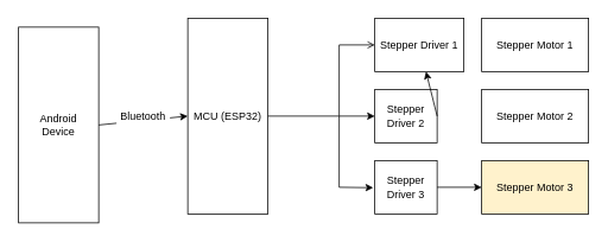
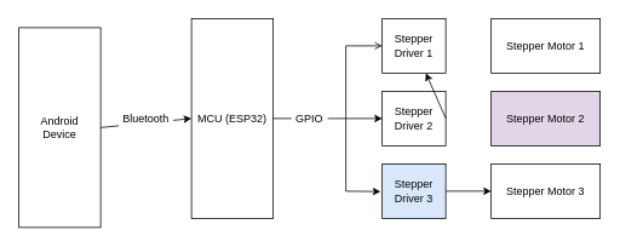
  <mxCell id="0" />
  <mxCell id="1" parent="0" />
- <mxCell id="2" value="Stepper Driver 1" style="rounded=0;whiteSpace=wrap;html=1;" parent="1" vertex="1"><mxGeometry x="420" y="20" width="100" height="60" as="geometry" /></mxCell>
+ <mxCell id="2" value="Stepper Driver 1" style="rounded=0;whiteSpace=wrap;html=1;" parent="1" vertex="1"><mxGeometry x="420" y="20" width="70" height="60" as="geometry" /></mxCell>
  <mxCell id="3" value="Stepper Driver 2" style="rounded=0;whiteSpace=wrap;html=1;" parent="1" vertex="1"><mxGeometry x="420" y="100" width="70" height="60" as="geometry" /></mxCell>
- <mxCell id="4" value="Stepper Driver 3" style="rounded=0;whiteSpace=wrap;html=1;" parent="1" vertex="1"><mxGeometry x="420" y="180" width="70" height="60" as="geometry" /></mxCell>
+ <mxCell id="4" value="Stepper Driver 3" style="rounded=0;whiteSpace=wrap;html=1;fillColor=#dae8fc;" parent="1" vertex="1"><mxGeometry x="420" y="180" width="70" height="60" as="geometry" /></mxCell>
  <mxCell id="5" value="Stepper Motor 1" style="rounded=0;whiteSpace=wrap;html=1;" parent="1" vertex="1"><mxGeometry x="540" y="20" width="120" height="60" as="geometry" /></mxCell>
- <mxCell id="6" value="Stepper Motor 2" style="rounded=0;whiteSpace=wrap;html=1;" parent="1" vertex="1"><mxGeometry x="540" y="100" width="120" height="60" as="geometry" /></mxCell>
- <mxCell id="7" value="Stepper Motor 3" style="rounded=0;whiteSpace=wrap;html=1;fillColor=#fff2cc;" parent="1" vertex="1"><mxGeometry x="540" y="180" width="120" height="60" as="geometry" /></mxCell>
+ <mxCell id="6" value="Stepper Motor 2" style="rounded=0;whiteSpace=wrap;html=1;fillColor=#e1d5e7;" parent="1" vertex="1"><mxGeometry x="540" y="100" width="120" height="60" as="geometry" /></mxCell>
+ <mxCell id="7" value="Stepper Motor 3" style="rounded=0;whiteSpace=wrap;html=1;" parent="1" vertex="1"><mxGeometry x="540" y="180" width="120" height="60" as="geometry" /></mxCell>
  <mxCell id="8" value="MCU (ESP32)" style="rounded=0;whiteSpace=wrap;html=1;" parent="1" vertex="1"><mxGeometry x="210" y="20" width="90" height="220" as="geometry" /></mxCell>
  <mxCell id="9" value="Android&lt;br&gt;Device" style="rounded=0;whiteSpace=wrap;html=1;" vertex="1" parent="1"><mxGeometry x="20" y="30" width="90" height="220" as="geometry" /></mxCell>
  <mxCell id="10" value="" style="endArrow=open;html=1;rounded=0;entryX=0;entryY=0.5;entryDx=0;entryDy=0;exitX=1;exitY=0.5;exitDx=0;exitDy=0;" edge="1" parent="1" source="8" target="2"><mxGeometry width="50" height="50" relative="1" as="geometry"><mxPoint x="290" y="220" as="sourcePoint" /><mxPoint x="340" y="170" as="targetPoint" /><Array as="points"><mxPoint x="380" y="130" /><mxPoint x="380" y="50" /></Array></mxGeometry></mxCell>
  <mxCell id="11" value="" style="endArrow=classic;html=1;rounded=0;entryX=0;entryY=0.5;entryDx=0;entryDy=0;" edge="1" parent="1" target="3"><mxGeometry width="50" height="50" relative="1" as="geometry"><mxPoint x="380" y="130" as="sourcePoint" /><mxPoint x="340" y="160" as="targetPoint" /></mxGeometry></mxCell>
+ <mxCell id="12" value="GPIO" style="text;html=1;strokeColor=none;fillColor=default;align=center;verticalAlign=middle;whiteSpace=wrap;rounded=0;" vertex="1" parent="1"><mxGeometry x="320" y="117.5" width="40" height="25" as="geometry" /></mxCell>
  <mxCell id="13" value="" style="endArrow=classic;html=1;rounded=0;entryX=-0.025;entryY=0.508;entryDx=0;entryDy=0;entryPerimeter=0;" edge="1" parent="1" target="4"><mxGeometry width="50" height="50" relative="1" as="geometry"><mxPoint x="380" y="130" as="sourcePoint" /><mxPoint x="340" y="160" as="targetPoint" /><Array as="points"><mxPoint x="380" y="210" /></Array></mxGeometry></mxCell>
  <mxCell id="14" value="" style="endArrow=classic;html=1;rounded=0;exitX=1;exitY=0.5;exitDx=0;exitDy=0;" edge="1" parent="1" source="3" target="2"><mxGeometry width="50" height="50" relative="1" as="geometry"><mxPoint x="550" y="140" as="sourcePoint" /><mxPoint x="600" y="90" as="targetPoint" /></mxGeometry></mxCell>
  <mxCell id="15" value="" style="endArrow=classic;html=1;rounded=0;entryX=0;entryY=0.5;entryDx=0;entryDy=0;exitX=1;exitY=0.5;exitDx=0;exitDy=0;" edge="1" parent="1" source="4" target="7"><mxGeometry width="50" height="50" relative="1" as="geometry"><mxPoint x="550" y="200" as="sourcePoint" /><mxPoint x="600" y="150" as="targetPoint" /></mxGeometry></mxCell>
  <mxCell id="16" value="" style="endArrow=classic;html=1;rounded=0;entryX=0;entryY=0.5;entryDx=0;entryDy=0;exitX=1;exitY=0.5;exitDx=0;exitDy=0;" edge="1" parent="1" source="9" target="8"><mxGeometry width="50" height="50" relative="1" as="geometry"><mxPoint x="140" y="110" as="sourcePoint" /><mxPoint x="230" y="90" as="targetPoint" /></mxGeometry></mxCell>
  <mxCell id="17" value="Bluetooth" style="text;html=1;strokeColor=none;fillColor=default;align=center;verticalAlign=middle;whiteSpace=wrap;rounded=0;" vertex="1" parent="1"><mxGeometry x="130" y="117.5" width="60" height="25" as="geometry" /></mxCell>
